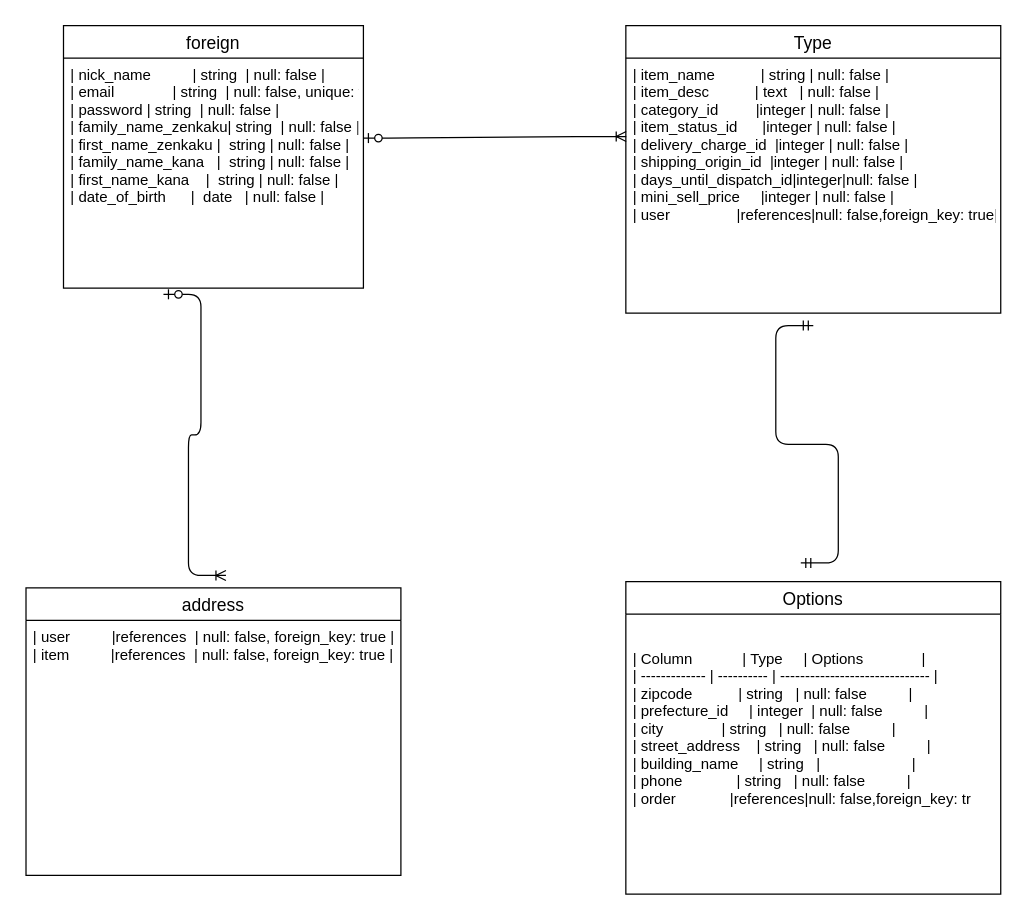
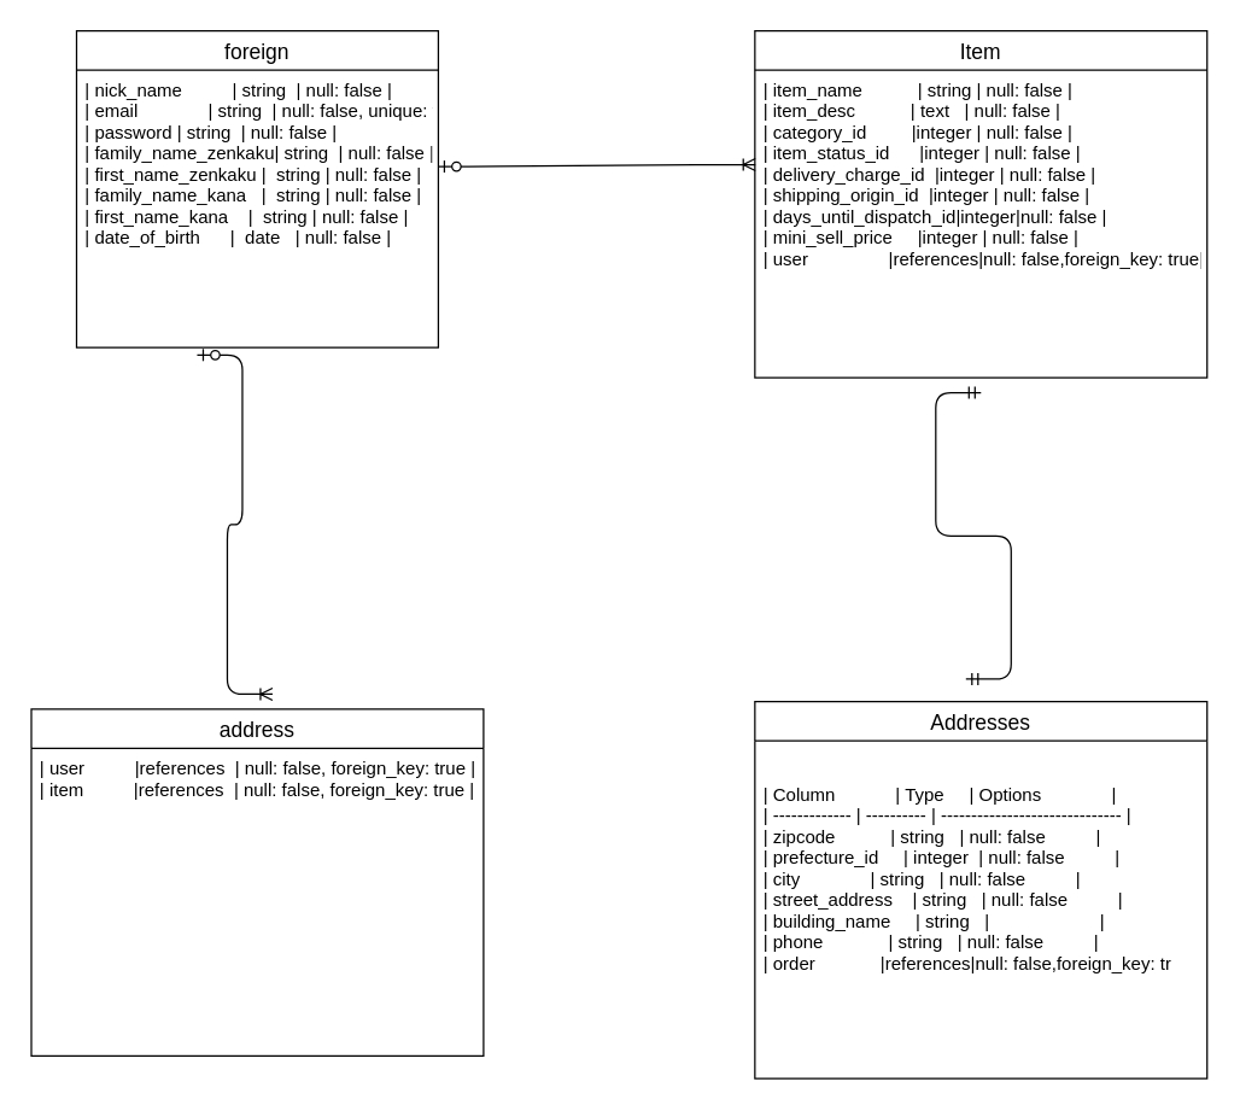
  <mxCell id="0" />
  <mxCell id="1" parent="0" />
  <mxCell id="2" value="foreign" style="swimlane;fontStyle=0;childLayout=stackLayout;horizontal=1;startSize=26;horizontalStack=0;resizeParent=1;resizeParentMax=0;resizeLast=0;collapsible=1;marginBottom=0;align=center;fontSize=14;" parent="1" vertex="1"><mxGeometry x="50" y="20" width="240" height="210" as="geometry" /></mxCell>
  <mxCell id="3" value="| nick_name          | string  | null: false |&#10;| email              | string  | null: false, unique: true |&#10;| password | string  | null: false |&#10;| family_name_zenkaku| string  | null: false |&#10;| first_name_zenkaku |  string | null: false |&#10;| family_name_kana   |  string | null: false |&#10;| first_name_kana    |  string | null: false |&#10;| date_of_birth      |  date   | null: false |&#10;" style="text;strokeColor=none;fillColor=none;spacingLeft=4;spacingRight=4;overflow=hidden;rotatable=0;points=[[0,0.5],[1,0.5]];portConstraint=eastwest;fontSize=12;" parent="2" vertex="1"><mxGeometry y="26" width="240" height="184" as="geometry" /></mxCell>
- <mxCell id="4" value="Type" style="swimlane;fontStyle=0;childLayout=stackLayout;horizontal=1;startSize=26;horizontalStack=0;resizeParent=1;resizeParentMax=0;resizeLast=0;collapsible=1;marginBottom=0;align=center;fontSize=14;" parent="1" vertex="1"><mxGeometry x="500" y="20" width="300" height="230" as="geometry" /></mxCell>
+ <mxCell id="4" value="Item" style="swimlane;fontStyle=0;childLayout=stackLayout;horizontal=1;startSize=26;horizontalStack=0;resizeParent=1;resizeParentMax=0;resizeLast=0;collapsible=1;marginBottom=0;align=center;fontSize=14;" parent="1" vertex="1"><mxGeometry x="500" y="20" width="300" height="230" as="geometry" /></mxCell>
  <mxCell id="5" value="| item_name           | string | null: false |&#10;| item_desc           | text   | null: false |&#10;| category_id         |integer | null: false |&#10;| item_status_id      |integer | null: false |&#10;| delivery_charge_id  |integer | null: false |&#10;| shipping_origin_id  |integer | null: false |&#10;| days_until_dispatch_id|integer|null: false |&#10;| mini_sell_price     |integer | null: false |&#10;| user                |references|null: false,foreign_key: true|&#10;" style="text;strokeColor=none;fillColor=none;spacingLeft=4;spacingRight=4;overflow=hidden;rotatable=0;points=[[0,0.5],[1,0.5]];portConstraint=eastwest;fontSize=12;" parent="4" vertex="1"><mxGeometry y="26" width="300" height="204" as="geometry" /></mxCell>
  <mxCell id="6" value="" style="edgeStyle=entityRelationEdgeStyle;fontSize=12;html=1;endArrow=ERoneToMany;startArrow=ERzeroToOne;entryX=0.001;entryY=1.091;entryDx=0;entryDy=0;entryPerimeter=0;" parent="1" edge="1"><mxGeometry width="100" height="100" relative="1" as="geometry"><mxPoint x="290" y="110" as="sourcePoint" /><mxPoint x="500.3" y="108.73" as="targetPoint" /></mxGeometry></mxCell>
  <mxCell id="7" value="address" style="swimlane;fontStyle=0;childLayout=stackLayout;horizontal=1;startSize=26;horizontalStack=0;resizeParent=1;resizeParentMax=0;resizeLast=0;collapsible=1;marginBottom=0;align=center;fontSize=14;" parent="1" vertex="1"><mxGeometry x="20" y="470" width="300" height="230" as="geometry" /></mxCell>
  <mxCell id="8" value="| user          |references  | null: false, foreign_key: true |&#10;| item          |references  | null: false, foreign_key: true |&#10;" style="text;strokeColor=none;fillColor=none;spacingLeft=4;spacingRight=4;overflow=hidden;rotatable=0;points=[[0,0.5],[1,0.5]];portConstraint=eastwest;fontSize=12;" parent="7" vertex="1"><mxGeometry y="26" width="300" height="204" as="geometry" /></mxCell>
- <mxCell id="9" value="Options" style="swimlane;fontStyle=0;childLayout=stackLayout;horizontal=1;startSize=26;horizontalStack=0;resizeParent=1;resizeParentMax=0;resizeLast=0;collapsible=1;marginBottom=0;align=center;fontSize=14;" parent="1" vertex="1"><mxGeometry x="500" y="465" width="300" height="250" as="geometry" /></mxCell>
+ <mxCell id="9" value="Addresses" style="swimlane;fontStyle=0;childLayout=stackLayout;horizontal=1;startSize=26;horizontalStack=0;resizeParent=1;resizeParentMax=0;resizeLast=0;collapsible=1;marginBottom=0;align=center;fontSize=14;" parent="1" vertex="1"><mxGeometry x="500" y="465" width="300" height="250" as="geometry" /></mxCell>
  <mxCell id="10" value="&#10;| Column            | Type     | Options              |&#10;| ------------- | ---------- | ------------------------------ |&#10;| zipcode           | string   | null: false          |&#10;| prefecture_id     | integer  | null: false          |&#10;| city              | string   | null: false          |&#10;| street_address    | string   | null: false          |&#10;| building_name     | string   |                      |&#10;| phone             | string   | null: false          |&#10;| order             |references|null: false,foreign_key: true|&#10;&#10;&#10;" style="text;strokeColor=none;fillColor=none;spacingLeft=4;spacingRight=4;overflow=hidden;rotatable=0;points=[[0,0.5],[1,0.5]];portConstraint=eastwest;fontSize=12;" parent="1" vertex="1"><mxGeometry x="500" y="499" width="280" height="204" as="geometry" /></mxCell>
  <mxCell id="11" value="" style="edgeStyle=entityRelationEdgeStyle;fontSize=12;html=1;endArrow=ERoneToMany;startArrow=ERzeroToOne;exitX=1.038;exitY=0.95;exitDx=0;exitDy=0;exitPerimeter=0;" parent="1" edge="1"><mxGeometry width="100" height="100" relative="1" as="geometry"><mxPoint x="130" y="235" as="sourcePoint" /><mxPoint x="180" y="460" as="targetPoint" /></mxGeometry></mxCell>
  <mxCell id="12" value="" style="edgeStyle=entityRelationEdgeStyle;fontSize=12;html=1;endArrow=ERmandOne;startArrow=ERmandOne;" parent="1" edge="1"><mxGeometry width="100" height="100" relative="1" as="geometry"><mxPoint x="640" y="450" as="sourcePoint" /><mxPoint x="650" y="260" as="targetPoint" /></mxGeometry></mxCell>
